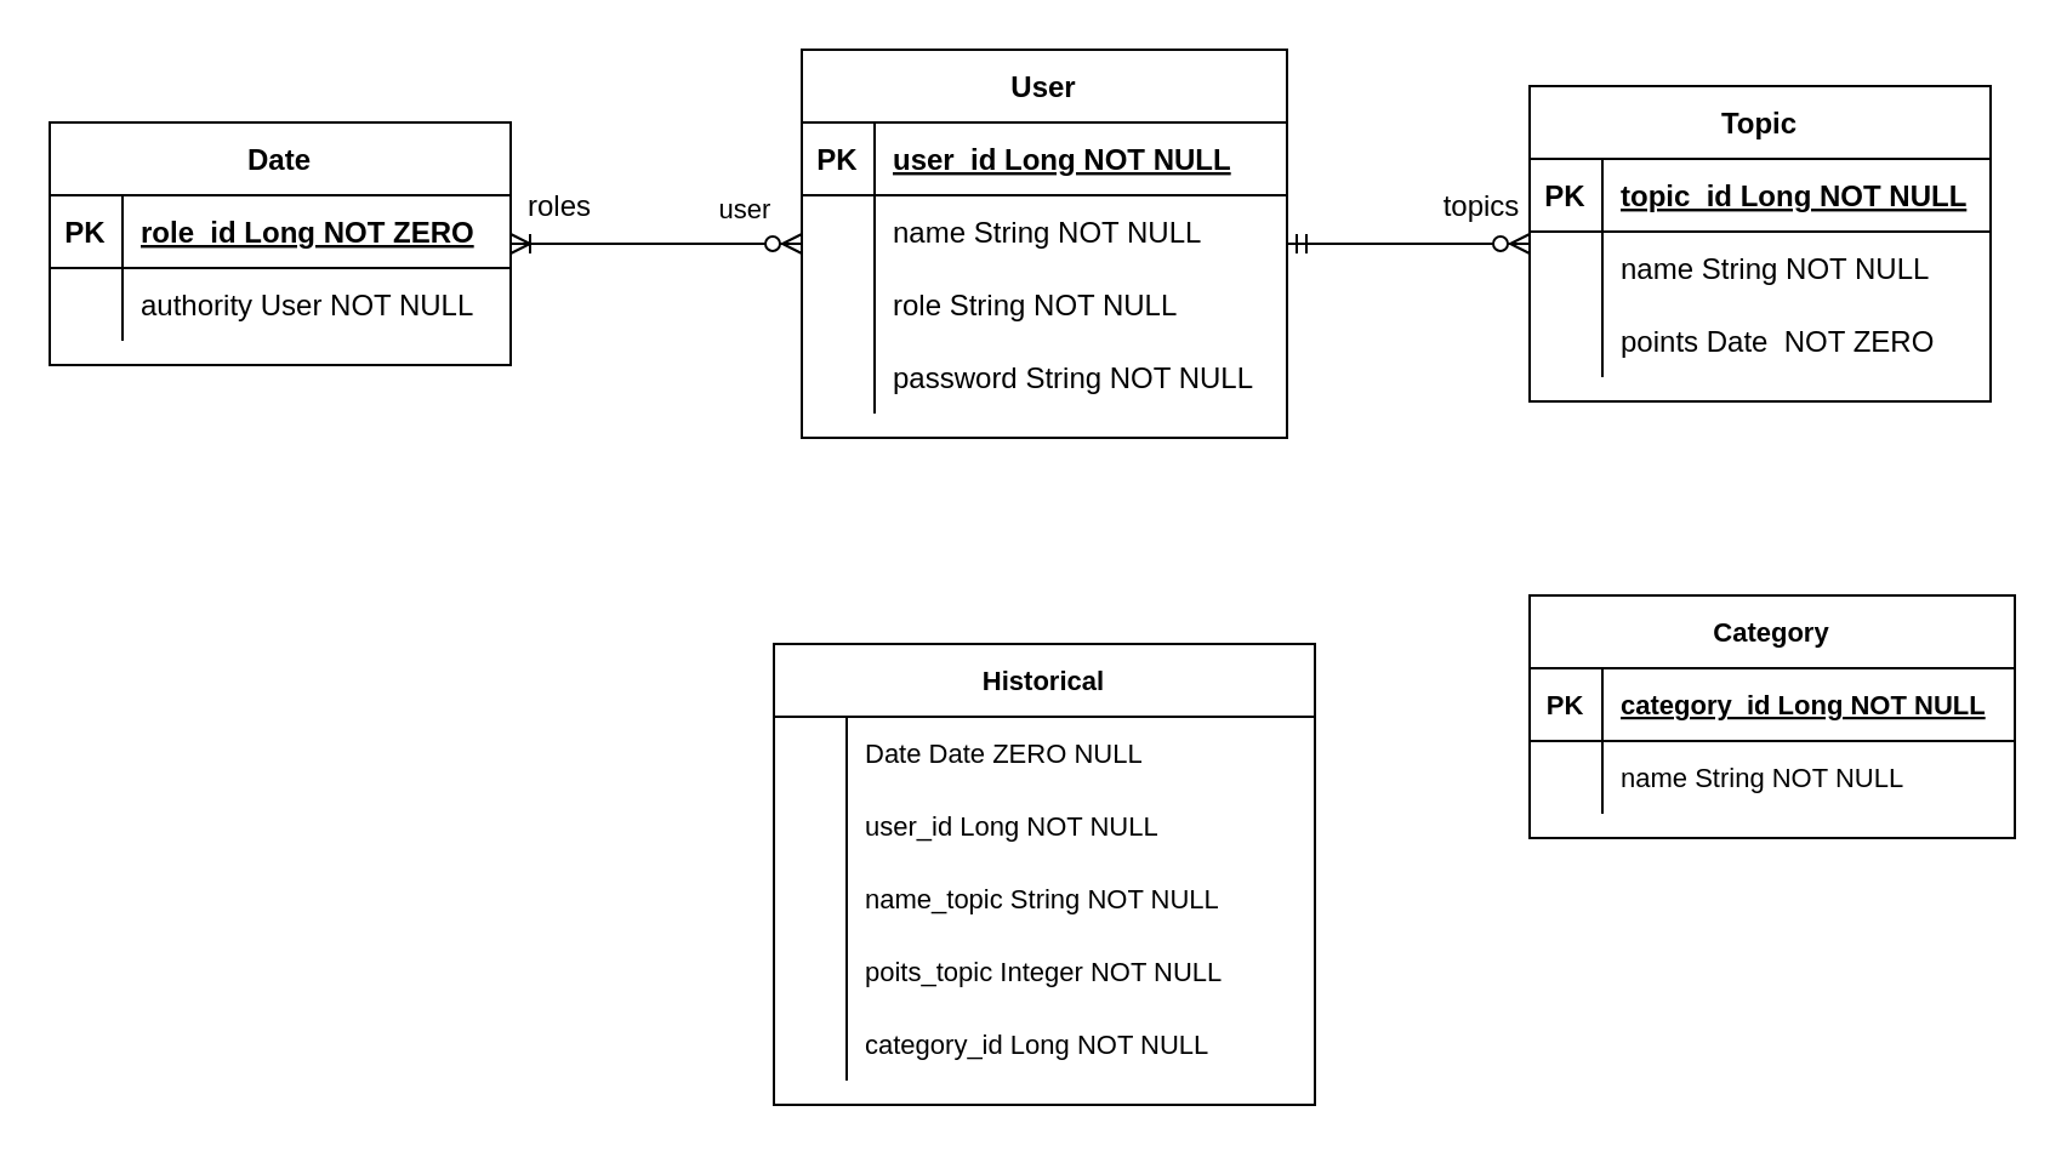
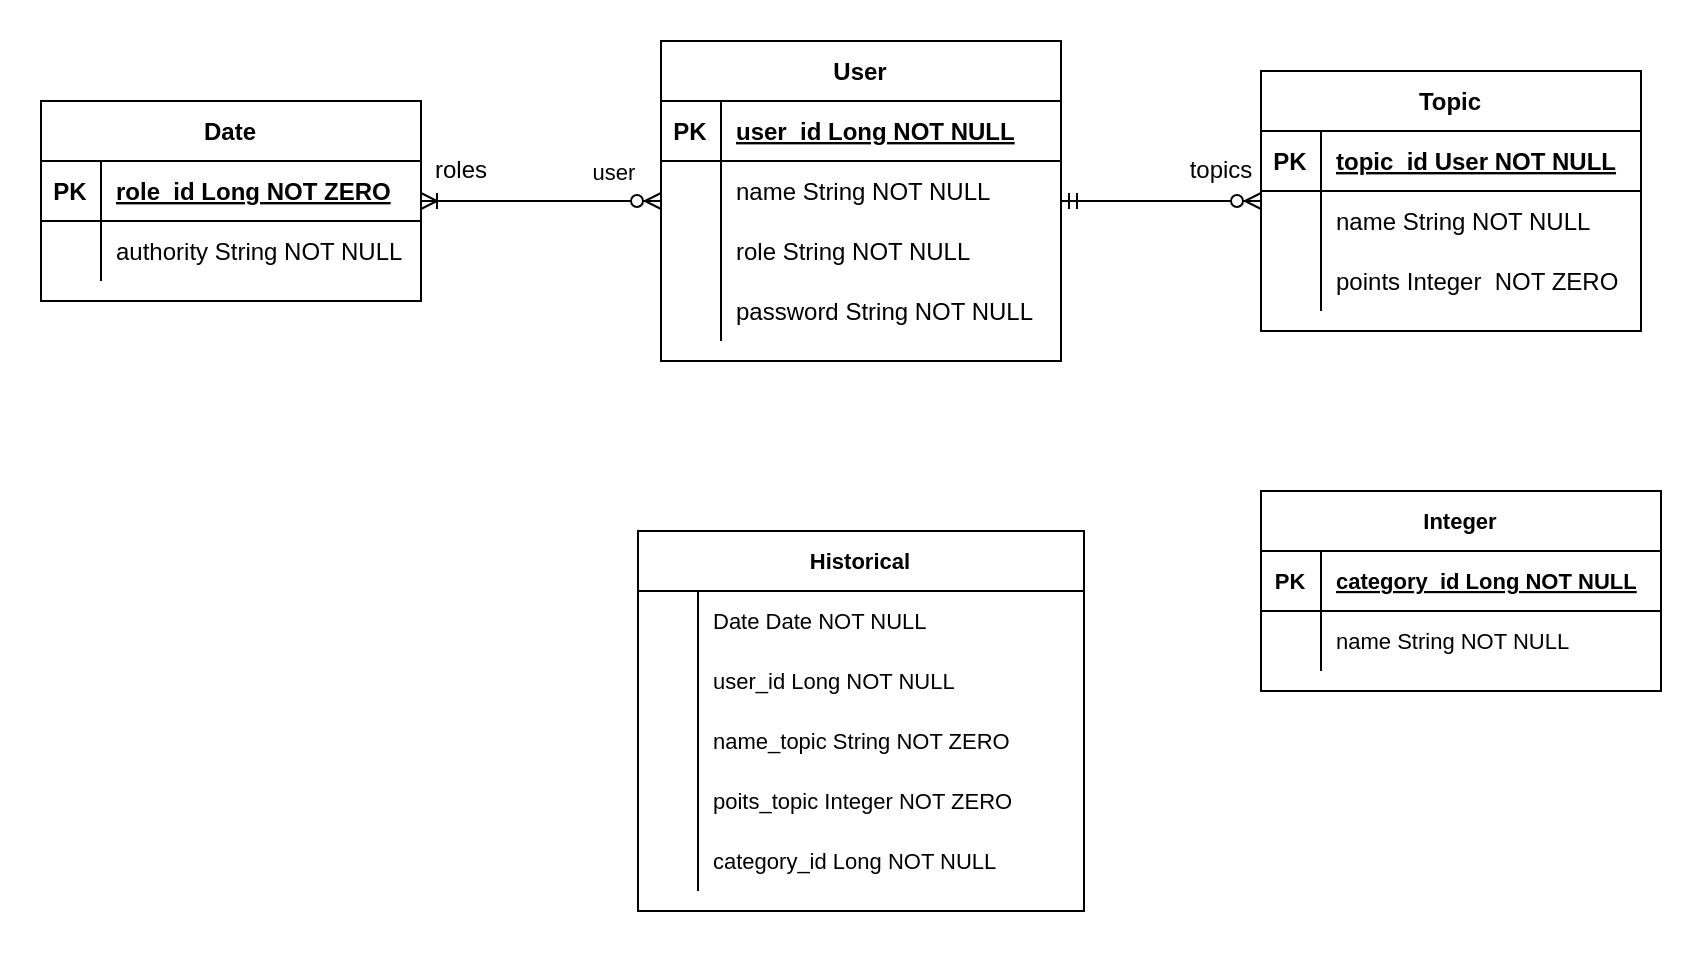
  <mxCell id="0" />
  <mxCell id="1" parent="0" />
  <mxCell id="2" value="User" style="shape=table;startSize=30;container=1;collapsible=1;childLayout=tableLayout;fixedRows=1;rowLines=0;fontStyle=1;align=center;resizeLast=1;" vertex="1" parent="1"><mxGeometry x="330" y="20" width="200" height="160" as="geometry" /></mxCell>
  <mxCell id="3" value="" style="shape=tableRow;horizontal=0;startSize=0;swimlaneHead=0;swimlaneBody=0;fillColor=none;collapsible=0;dropTarget=0;points=[[0,0.5],[1,0.5]];portConstraint=eastwest;top=0;left=0;right=0;bottom=1;" vertex="1" parent="2"><mxGeometry y="30" width="200" height="30" as="geometry" /></mxCell>
  <mxCell id="4" value="PK" style="shape=partialRectangle;connectable=0;fillColor=none;top=0;left=0;bottom=0;right=0;fontStyle=1;overflow=hidden;" vertex="1" parent="3"><mxGeometry width="30" height="30" as="geometry"><mxRectangle width="30" height="30" as="alternateBounds" /></mxGeometry></mxCell>
  <mxCell id="5" value="user_id Long NOT NULL" style="shape=partialRectangle;connectable=0;fillColor=none;top=0;left=0;bottom=0;right=0;align=left;spacingLeft=6;fontStyle=5;overflow=hidden;" vertex="1" parent="3"><mxGeometry x="30" width="170" height="30" as="geometry"><mxRectangle width="170" height="30" as="alternateBounds" /></mxGeometry></mxCell>
  <mxCell id="6" value="" style="shape=tableRow;horizontal=0;startSize=0;swimlaneHead=0;swimlaneBody=0;fillColor=none;collapsible=0;dropTarget=0;points=[[0,0.5],[1,0.5]];portConstraint=eastwest;top=0;left=0;right=0;bottom=0;" vertex="1" parent="2"><mxGeometry y="60" width="200" height="30" as="geometry" /></mxCell>
  <mxCell id="7" value="" style="shape=partialRectangle;connectable=0;fillColor=none;top=0;left=0;bottom=0;right=0;editable=1;overflow=hidden;" vertex="1" parent="6"><mxGeometry width="30" height="30" as="geometry"><mxRectangle width="30" height="30" as="alternateBounds" /></mxGeometry></mxCell>
  <mxCell id="8" value="name String NOT NULL" style="shape=partialRectangle;connectable=0;fillColor=none;top=0;left=0;bottom=0;right=0;align=left;spacingLeft=6;overflow=hidden;" vertex="1" parent="6"><mxGeometry x="30" width="170" height="30" as="geometry"><mxRectangle width="170" height="30" as="alternateBounds" /></mxGeometry></mxCell>
  <mxCell id="9" value="" style="shape=tableRow;horizontal=0;startSize=0;swimlaneHead=0;swimlaneBody=0;fillColor=none;collapsible=0;dropTarget=0;points=[[0,0.5],[1,0.5]];portConstraint=eastwest;top=0;left=0;right=0;bottom=0;" vertex="1" parent="2"><mxGeometry y="90" width="200" height="30" as="geometry" /></mxCell>
  <mxCell id="10" value="" style="shape=partialRectangle;connectable=0;fillColor=none;top=0;left=0;bottom=0;right=0;editable=1;overflow=hidden;" vertex="1" parent="9"><mxGeometry width="30" height="30" as="geometry"><mxRectangle width="30" height="30" as="alternateBounds" /></mxGeometry></mxCell>
  <mxCell id="11" value="role String NOT NULL" style="shape=partialRectangle;connectable=0;fillColor=none;top=0;left=0;bottom=0;right=0;align=left;spacingLeft=6;overflow=hidden;" vertex="1" parent="9"><mxGeometry x="30" width="170" height="30" as="geometry"><mxRectangle width="170" height="30" as="alternateBounds" /></mxGeometry></mxCell>
  <mxCell id="12" value="" style="shape=tableRow;horizontal=0;startSize=0;swimlaneHead=0;swimlaneBody=0;fillColor=none;collapsible=0;dropTarget=0;points=[[0,0.5],[1,0.5]];portConstraint=eastwest;top=0;left=0;right=0;bottom=0;" vertex="1" parent="2"><mxGeometry y="120" width="200" height="30" as="geometry" /></mxCell>
  <mxCell id="13" value="" style="shape=partialRectangle;connectable=0;fillColor=none;top=0;left=0;bottom=0;right=0;editable=1;overflow=hidden;" vertex="1" parent="12"><mxGeometry width="30" height="30" as="geometry"><mxRectangle width="30" height="30" as="alternateBounds" /></mxGeometry></mxCell>
  <mxCell id="14" value="password String NOT NULL" style="shape=partialRectangle;connectable=0;fillColor=none;top=0;left=0;bottom=0;right=0;align=left;spacingLeft=6;overflow=hidden;" vertex="1" parent="12"><mxGeometry x="30" width="170" height="30" as="geometry"><mxRectangle width="170" height="30" as="alternateBounds" /></mxGeometry></mxCell>
  <mxCell id="15" value="Date" style="shape=table;startSize=30;container=1;collapsible=1;childLayout=tableLayout;fixedRows=1;rowLines=0;fontStyle=1;align=center;resizeLast=1;" vertex="1" parent="1"><mxGeometry x="20" y="50" width="190" height="100" as="geometry" /></mxCell>
  <mxCell id="16" value="" style="shape=tableRow;horizontal=0;startSize=0;swimlaneHead=0;swimlaneBody=0;fillColor=none;collapsible=0;dropTarget=0;points=[[0,0.5],[1,0.5]];portConstraint=eastwest;top=0;left=0;right=0;bottom=1;" vertex="1" parent="15"><mxGeometry y="30" width="190" height="30" as="geometry" /></mxCell>
  <mxCell id="17" value="PK" style="shape=partialRectangle;connectable=0;fillColor=none;top=0;left=0;bottom=0;right=0;fontStyle=1;overflow=hidden;" vertex="1" parent="16"><mxGeometry width="30" height="30" as="geometry"><mxRectangle width="30" height="30" as="alternateBounds" /></mxGeometry></mxCell>
  <mxCell id="18" value="role_id Long NOT ZERO" style="shape=partialRectangle;connectable=0;fillColor=none;top=0;left=0;bottom=0;right=0;align=left;spacingLeft=6;fontStyle=5;overflow=hidden;" vertex="1" parent="16"><mxGeometry x="30" width="160" height="30" as="geometry"><mxRectangle width="160" height="30" as="alternateBounds" /></mxGeometry></mxCell>
  <mxCell id="19" value="" style="shape=tableRow;horizontal=0;startSize=0;swimlaneHead=0;swimlaneBody=0;fillColor=none;collapsible=0;dropTarget=0;points=[[0,0.5],[1,0.5]];portConstraint=eastwest;top=0;left=0;right=0;bottom=0;" vertex="1" parent="15"><mxGeometry y="60" width="190" height="30" as="geometry" /></mxCell>
  <mxCell id="20" value="" style="shape=partialRectangle;connectable=0;fillColor=none;top=0;left=0;bottom=0;right=0;editable=1;overflow=hidden;" vertex="1" parent="19"><mxGeometry width="30" height="30" as="geometry"><mxRectangle width="30" height="30" as="alternateBounds" /></mxGeometry></mxCell>
- <mxCell id="21" value="authority User NOT NULL" style="shape=partialRectangle;connectable=0;fillColor=none;top=0;left=0;bottom=0;right=0;align=left;spacingLeft=6;overflow=hidden;" vertex="1" parent="19"><mxGeometry x="30" width="160" height="30" as="geometry"><mxRectangle width="160" height="30" as="alternateBounds" /></mxGeometry></mxCell>
+ <mxCell id="21" value="authority String NOT NULL" style="shape=partialRectangle;connectable=0;fillColor=none;top=0;left=0;bottom=0;right=0;align=left;spacingLeft=6;overflow=hidden;" vertex="1" parent="19"><mxGeometry x="30" width="160" height="30" as="geometry"><mxRectangle width="160" height="30" as="alternateBounds" /></mxGeometry></mxCell>
  <mxCell id="22" value="Topic" style="shape=table;startSize=30;container=1;collapsible=1;childLayout=tableLayout;fixedRows=1;rowLines=0;fontStyle=1;align=center;resizeLast=1;" vertex="1" parent="1"><mxGeometry x="630" y="35" width="190" height="130" as="geometry" /></mxCell>
  <mxCell id="23" value="" style="shape=tableRow;horizontal=0;startSize=0;swimlaneHead=0;swimlaneBody=0;fillColor=none;collapsible=0;dropTarget=0;points=[[0,0.5],[1,0.5]];portConstraint=eastwest;top=0;left=0;right=0;bottom=1;" vertex="1" parent="22"><mxGeometry y="30" width="190" height="30" as="geometry" /></mxCell>
  <mxCell id="24" value="PK" style="shape=partialRectangle;connectable=0;fillColor=none;top=0;left=0;bottom=0;right=0;fontStyle=1;overflow=hidden;" vertex="1" parent="23"><mxGeometry width="30" height="30" as="geometry"><mxRectangle width="30" height="30" as="alternateBounds" /></mxGeometry></mxCell>
- <mxCell id="25" value="topic_id Long NOT NULL" style="shape=partialRectangle;connectable=0;fillColor=none;top=0;left=0;bottom=0;right=0;align=left;spacingLeft=6;fontStyle=5;overflow=hidden;" vertex="1" parent="23"><mxGeometry x="30" width="160" height="30" as="geometry"><mxRectangle width="160" height="30" as="alternateBounds" /></mxGeometry></mxCell>
+ <mxCell id="25" value="topic_id User NOT NULL" style="shape=partialRectangle;connectable=0;fillColor=none;top=0;left=0;bottom=0;right=0;align=left;spacingLeft=6;fontStyle=5;overflow=hidden;" vertex="1" parent="23"><mxGeometry x="30" width="160" height="30" as="geometry"><mxRectangle width="160" height="30" as="alternateBounds" /></mxGeometry></mxCell>
  <mxCell id="26" value="" style="shape=tableRow;horizontal=0;startSize=0;swimlaneHead=0;swimlaneBody=0;fillColor=none;collapsible=0;dropTarget=0;points=[[0,0.5],[1,0.5]];portConstraint=eastwest;top=0;left=0;right=0;bottom=0;" vertex="1" parent="22"><mxGeometry y="60" width="190" height="30" as="geometry" /></mxCell>
  <mxCell id="27" value="" style="shape=partialRectangle;connectable=0;fillColor=none;top=0;left=0;bottom=0;right=0;editable=1;overflow=hidden;" vertex="1" parent="26"><mxGeometry width="30" height="30" as="geometry"><mxRectangle width="30" height="30" as="alternateBounds" /></mxGeometry></mxCell>
  <mxCell id="28" value="name String NOT NULL" style="shape=partialRectangle;connectable=0;fillColor=none;top=0;left=0;bottom=0;right=0;align=left;spacingLeft=6;overflow=hidden;" vertex="1" parent="26"><mxGeometry x="30" width="160" height="30" as="geometry"><mxRectangle width="160" height="30" as="alternateBounds" /></mxGeometry></mxCell>
  <mxCell id="29" value="" style="shape=tableRow;horizontal=0;startSize=0;swimlaneHead=0;swimlaneBody=0;fillColor=none;collapsible=0;dropTarget=0;points=[[0,0.5],[1,0.5]];portConstraint=eastwest;top=0;left=0;right=0;bottom=0;" vertex="1" parent="22"><mxGeometry y="90" width="190" height="30" as="geometry" /></mxCell>
  <mxCell id="30" value="" style="shape=partialRectangle;connectable=0;fillColor=none;top=0;left=0;bottom=0;right=0;editable=1;overflow=hidden;" vertex="1" parent="29"><mxGeometry width="30" height="30" as="geometry"><mxRectangle width="30" height="30" as="alternateBounds" /></mxGeometry></mxCell>
- <mxCell id="31" value="points Date  NOT ZERO" style="shape=partialRectangle;connectable=0;fillColor=none;top=0;left=0;bottom=0;right=0;align=left;spacingLeft=6;overflow=hidden;" vertex="1" parent="29"><mxGeometry x="30" width="160" height="30" as="geometry"><mxRectangle width="160" height="30" as="alternateBounds" /></mxGeometry></mxCell>
+ <mxCell id="31" value="points Integer  NOT ZERO" style="shape=partialRectangle;connectable=0;fillColor=none;top=0;left=0;bottom=0;right=0;align=left;spacingLeft=6;overflow=hidden;" vertex="1" parent="29"><mxGeometry x="30" width="160" height="30" as="geometry"><mxRectangle width="160" height="30" as="alternateBounds" /></mxGeometry></mxCell>
  <mxCell id="32" value="topics" style="edgeStyle=entityRelationEdgeStyle;fontSize=12;html=1;endArrow=ERzeroToMany;startArrow=ERmandOne;rounded=0;labelBorderColor=none;" edge="1" parent="1" source="2" target="22"><mxGeometry x="0.6" y="15" width="100" height="100" relative="1" as="geometry"><mxPoint x="650" y="105" as="sourcePoint" /><mxPoint x="750" y="5" as="targetPoint" /><mxPoint as="offset" /></mxGeometry></mxCell>
  <mxCell id="33" value="roles" style="edgeStyle=entityRelationEdgeStyle;fontSize=12;html=1;endArrow=ERoneToMany;startArrow=ERzeroToMany;rounded=0;labelBorderColor=none;" edge="1" parent="1" source="2" target="15"><mxGeometry x="0.667" y="-15" width="100" height="100" relative="1" as="geometry"><mxPoint x="380" y="105" as="sourcePoint" /><mxPoint x="480" y="5" as="targetPoint" /><mxPoint as="offset" /></mxGeometry></mxCell>
  <mxCell id="34" value="user" style="text;html=1;strokeColor=none;fillColor=none;align=center;verticalAlign=middle;whiteSpace=wrap;rounded=0;fontSize=11;" vertex="1" parent="1"><mxGeometry x="277" y="71" width="60" height="30" as="geometry" /></mxCell>
- <mxCell id="35" value="Category" style="shape=table;startSize=30;container=1;collapsible=1;childLayout=tableLayout;fixedRows=1;rowLines=0;fontStyle=1;align=center;resizeLast=1;fontSize=11;" vertex="1" parent="1"><mxGeometry x="630" y="245" width="200" height="100" as="geometry" /></mxCell>
+ <mxCell id="35" value="Integer" style="shape=table;startSize=30;container=1;collapsible=1;childLayout=tableLayout;fixedRows=1;rowLines=0;fontStyle=1;align=center;resizeLast=1;fontSize=11;" vertex="1" parent="1"><mxGeometry x="630" y="245" width="200" height="100" as="geometry" /></mxCell>
  <mxCell id="36" value="" style="shape=tableRow;horizontal=0;startSize=0;swimlaneHead=0;swimlaneBody=0;fillColor=none;collapsible=0;dropTarget=0;points=[[0,0.5],[1,0.5]];portConstraint=eastwest;top=0;left=0;right=0;bottom=1;fontSize=11;" vertex="1" parent="35"><mxGeometry y="30" width="200" height="30" as="geometry" /></mxCell>
  <mxCell id="37" value="PK" style="shape=partialRectangle;connectable=0;fillColor=none;top=0;left=0;bottom=0;right=0;fontStyle=1;overflow=hidden;fontSize=11;" vertex="1" parent="36"><mxGeometry width="30" height="30" as="geometry"><mxRectangle width="30" height="30" as="alternateBounds" /></mxGeometry></mxCell>
  <mxCell id="38" value="category_id Long NOT NULL" style="shape=partialRectangle;connectable=0;fillColor=none;top=0;left=0;bottom=0;right=0;align=left;spacingLeft=6;fontStyle=5;overflow=hidden;fontSize=11;" vertex="1" parent="36"><mxGeometry x="30" width="170" height="30" as="geometry"><mxRectangle width="170" height="30" as="alternateBounds" /></mxGeometry></mxCell>
  <mxCell id="39" value="" style="shape=tableRow;horizontal=0;startSize=0;swimlaneHead=0;swimlaneBody=0;fillColor=none;collapsible=0;dropTarget=0;points=[[0,0.5],[1,0.5]];portConstraint=eastwest;top=0;left=0;right=0;bottom=0;fontSize=11;" vertex="1" parent="35"><mxGeometry y="60" width="200" height="30" as="geometry" /></mxCell>
  <mxCell id="40" value="" style="shape=partialRectangle;connectable=0;fillColor=none;top=0;left=0;bottom=0;right=0;editable=1;overflow=hidden;fontSize=11;" vertex="1" parent="39"><mxGeometry width="30" height="30" as="geometry"><mxRectangle width="30" height="30" as="alternateBounds" /></mxGeometry></mxCell>
  <mxCell id="41" value="name String NOT NULL" style="shape=partialRectangle;connectable=0;fillColor=none;top=0;left=0;bottom=0;right=0;align=left;spacingLeft=6;overflow=hidden;fontSize=11;" vertex="1" parent="39"><mxGeometry x="30" width="170" height="30" as="geometry"><mxRectangle width="170" height="30" as="alternateBounds" /></mxGeometry></mxCell>
  <mxCell id="42" value="Historical" style="shape=table;startSize=30;container=1;collapsible=1;childLayout=tableLayout;fixedRows=1;rowLines=0;fontStyle=1;align=center;resizeLast=1;fontSize=11;" vertex="1" parent="1"><mxGeometry x="318.5" y="265" width="223" height="190" as="geometry" /></mxCell>
  <mxCell id="43" value="" style="shape=tableRow;horizontal=0;startSize=0;swimlaneHead=0;swimlaneBody=0;fillColor=none;collapsible=0;dropTarget=0;points=[[0,0.5],[1,0.5]];portConstraint=eastwest;top=0;left=0;right=0;bottom=0;fontSize=11;" vertex="1" parent="42"><mxGeometry y="30" width="223" height="30" as="geometry" /></mxCell>
  <mxCell id="44" value="" style="shape=partialRectangle;connectable=0;fillColor=none;top=0;left=0;bottom=0;right=0;editable=1;overflow=hidden;fontSize=11;" vertex="1" parent="43"><mxGeometry width="30" height="30" as="geometry"><mxRectangle width="30" height="30" as="alternateBounds" /></mxGeometry></mxCell>
- <mxCell id="45" value="Date Date ZERO NULL" style="shape=partialRectangle;connectable=0;fillColor=none;top=0;left=0;bottom=0;right=0;align=left;spacingLeft=6;overflow=hidden;fontSize=11;" vertex="1" parent="43"><mxGeometry x="30" width="193" height="30" as="geometry"><mxRectangle width="193" height="30" as="alternateBounds" /></mxGeometry></mxCell>
+ <mxCell id="45" value="Date Date NOT NULL" style="shape=partialRectangle;connectable=0;fillColor=none;top=0;left=0;bottom=0;right=0;align=left;spacingLeft=6;overflow=hidden;fontSize=11;" vertex="1" parent="43"><mxGeometry x="30" width="193" height="30" as="geometry"><mxRectangle width="193" height="30" as="alternateBounds" /></mxGeometry></mxCell>
  <mxCell id="46" value="" style="shape=tableRow;horizontal=0;startSize=0;swimlaneHead=0;swimlaneBody=0;fillColor=none;collapsible=0;dropTarget=0;points=[[0,0.5],[1,0.5]];portConstraint=eastwest;top=0;left=0;right=0;bottom=0;fontSize=11;" vertex="1" parent="42"><mxGeometry y="60" width="223" height="30" as="geometry" /></mxCell>
  <mxCell id="47" value="" style="shape=partialRectangle;connectable=0;fillColor=none;top=0;left=0;bottom=0;right=0;editable=1;overflow=hidden;fontSize=11;" vertex="1" parent="46"><mxGeometry width="30" height="30" as="geometry"><mxRectangle width="30" height="30" as="alternateBounds" /></mxGeometry></mxCell>
  <mxCell id="48" value="user_id Long NOT NULL" style="shape=partialRectangle;connectable=0;fillColor=none;top=0;left=0;bottom=0;right=0;align=left;spacingLeft=6;overflow=hidden;fontSize=11;" vertex="1" parent="46"><mxGeometry x="30" width="193" height="30" as="geometry"><mxRectangle width="193" height="30" as="alternateBounds" /></mxGeometry></mxCell>
  <mxCell id="49" style="shape=tableRow;horizontal=0;startSize=0;swimlaneHead=0;swimlaneBody=0;fillColor=none;collapsible=0;dropTarget=0;points=[[0,0.5],[1,0.5]];portConstraint=eastwest;top=0;left=0;right=0;bottom=0;fontSize=11;" vertex="1" parent="42"><mxGeometry y="90" width="223" height="30" as="geometry" /></mxCell>
  <mxCell id="50" style="shape=partialRectangle;connectable=0;fillColor=none;top=0;left=0;bottom=0;right=0;editable=1;overflow=hidden;fontSize=11;" vertex="1" parent="49"><mxGeometry width="30" height="30" as="geometry"><mxRectangle width="30" height="30" as="alternateBounds" /></mxGeometry></mxCell>
- <mxCell id="51" value="name_topic String NOT NULL " style="shape=partialRectangle;connectable=0;fillColor=none;top=0;left=0;bottom=0;right=0;align=left;spacingLeft=6;overflow=hidden;fontSize=11;" vertex="1" parent="49"><mxGeometry x="30" width="193" height="30" as="geometry"><mxRectangle width="193" height="30" as="alternateBounds" /></mxGeometry></mxCell>
+ <mxCell id="51" value="name_topic String NOT ZERO " style="shape=partialRectangle;connectable=0;fillColor=none;top=0;left=0;bottom=0;right=0;align=left;spacingLeft=6;overflow=hidden;fontSize=11;" vertex="1" parent="49"><mxGeometry x="30" width="193" height="30" as="geometry"><mxRectangle width="193" height="30" as="alternateBounds" /></mxGeometry></mxCell>
  <mxCell id="52" value="" style="shape=tableRow;horizontal=0;startSize=0;swimlaneHead=0;swimlaneBody=0;fillColor=none;collapsible=0;dropTarget=0;points=[[0,0.5],[1,0.5]];portConstraint=eastwest;top=0;left=0;right=0;bottom=0;fontSize=11;" vertex="1" parent="42"><mxGeometry y="120" width="223" height="30" as="geometry" /></mxCell>
  <mxCell id="53" value="" style="shape=partialRectangle;connectable=0;fillColor=none;top=0;left=0;bottom=0;right=0;editable=1;overflow=hidden;fontSize=11;" vertex="1" parent="52"><mxGeometry width="30" height="30" as="geometry"><mxRectangle width="30" height="30" as="alternateBounds" /></mxGeometry></mxCell>
- <mxCell id="54" value="poits_topic Integer NOT NULL" style="shape=partialRectangle;connectable=0;fillColor=none;top=0;left=0;bottom=0;right=0;align=left;spacingLeft=6;overflow=hidden;fontSize=11;" vertex="1" parent="52"><mxGeometry x="30" width="193" height="30" as="geometry"><mxRectangle width="193" height="30" as="alternateBounds" /></mxGeometry></mxCell>
+ <mxCell id="54" value="poits_topic Integer NOT ZERO" style="shape=partialRectangle;connectable=0;fillColor=none;top=0;left=0;bottom=0;right=0;align=left;spacingLeft=6;overflow=hidden;fontSize=11;" vertex="1" parent="52"><mxGeometry x="30" width="193" height="30" as="geometry"><mxRectangle width="193" height="30" as="alternateBounds" /></mxGeometry></mxCell>
  <mxCell id="55" style="shape=tableRow;horizontal=0;startSize=0;swimlaneHead=0;swimlaneBody=0;fillColor=none;collapsible=0;dropTarget=0;points=[[0,0.5],[1,0.5]];portConstraint=eastwest;top=0;left=0;right=0;bottom=0;fontSize=11;" vertex="1" parent="42"><mxGeometry y="150" width="223" height="30" as="geometry" /></mxCell>
  <mxCell id="56" style="shape=partialRectangle;connectable=0;fillColor=none;top=0;left=0;bottom=0;right=0;editable=1;overflow=hidden;fontSize=11;" vertex="1" parent="55"><mxGeometry width="30" height="30" as="geometry"><mxRectangle width="30" height="30" as="alternateBounds" /></mxGeometry></mxCell>
  <mxCell id="57" value="category_id Long NOT NULL " style="shape=partialRectangle;connectable=0;fillColor=none;top=0;left=0;bottom=0;right=0;align=left;spacingLeft=6;overflow=hidden;fontSize=11;" vertex="1" parent="55"><mxGeometry x="30" width="193" height="30" as="geometry"><mxRectangle width="193" height="30" as="alternateBounds" /></mxGeometry></mxCell>
